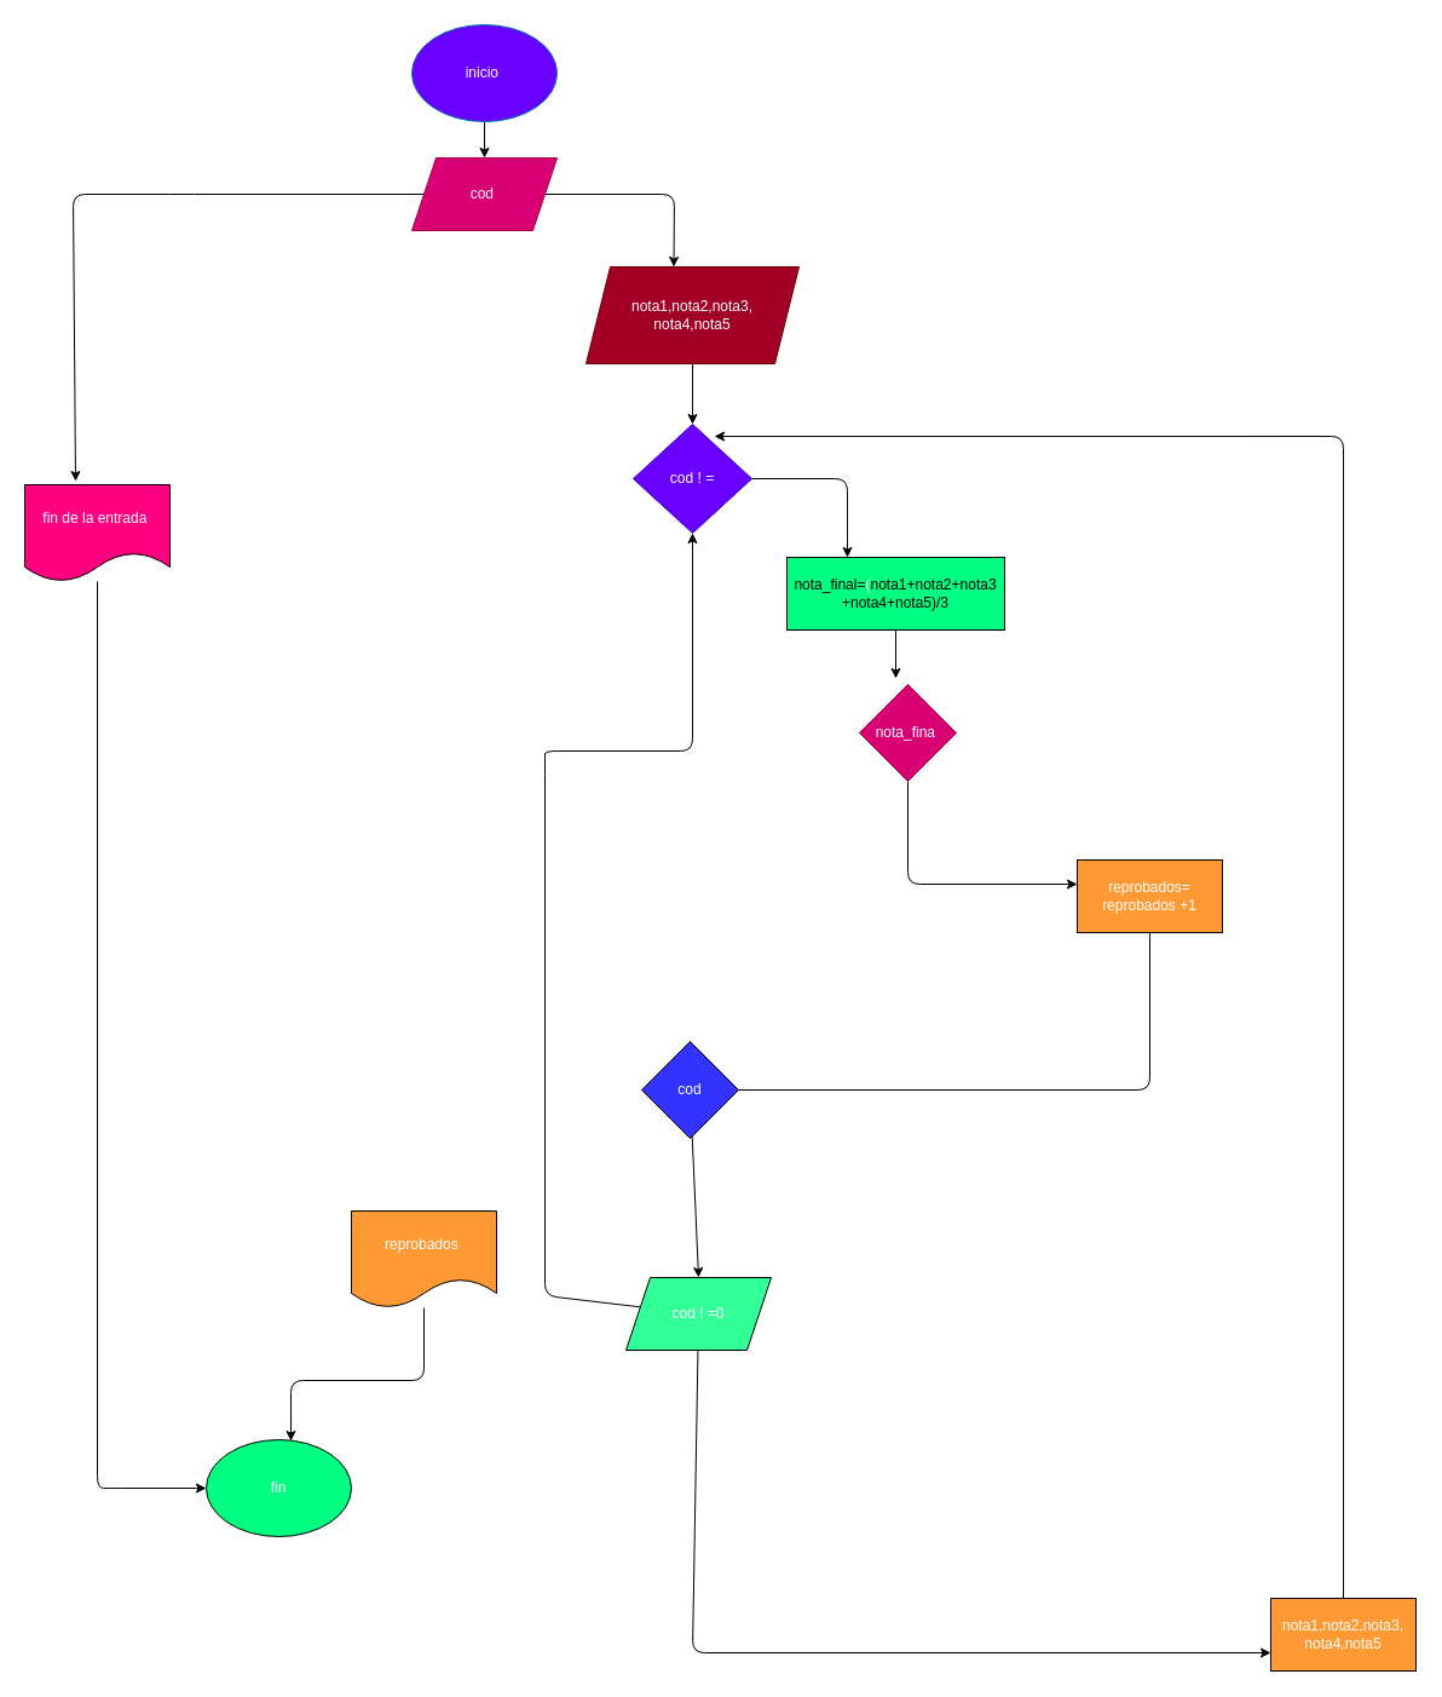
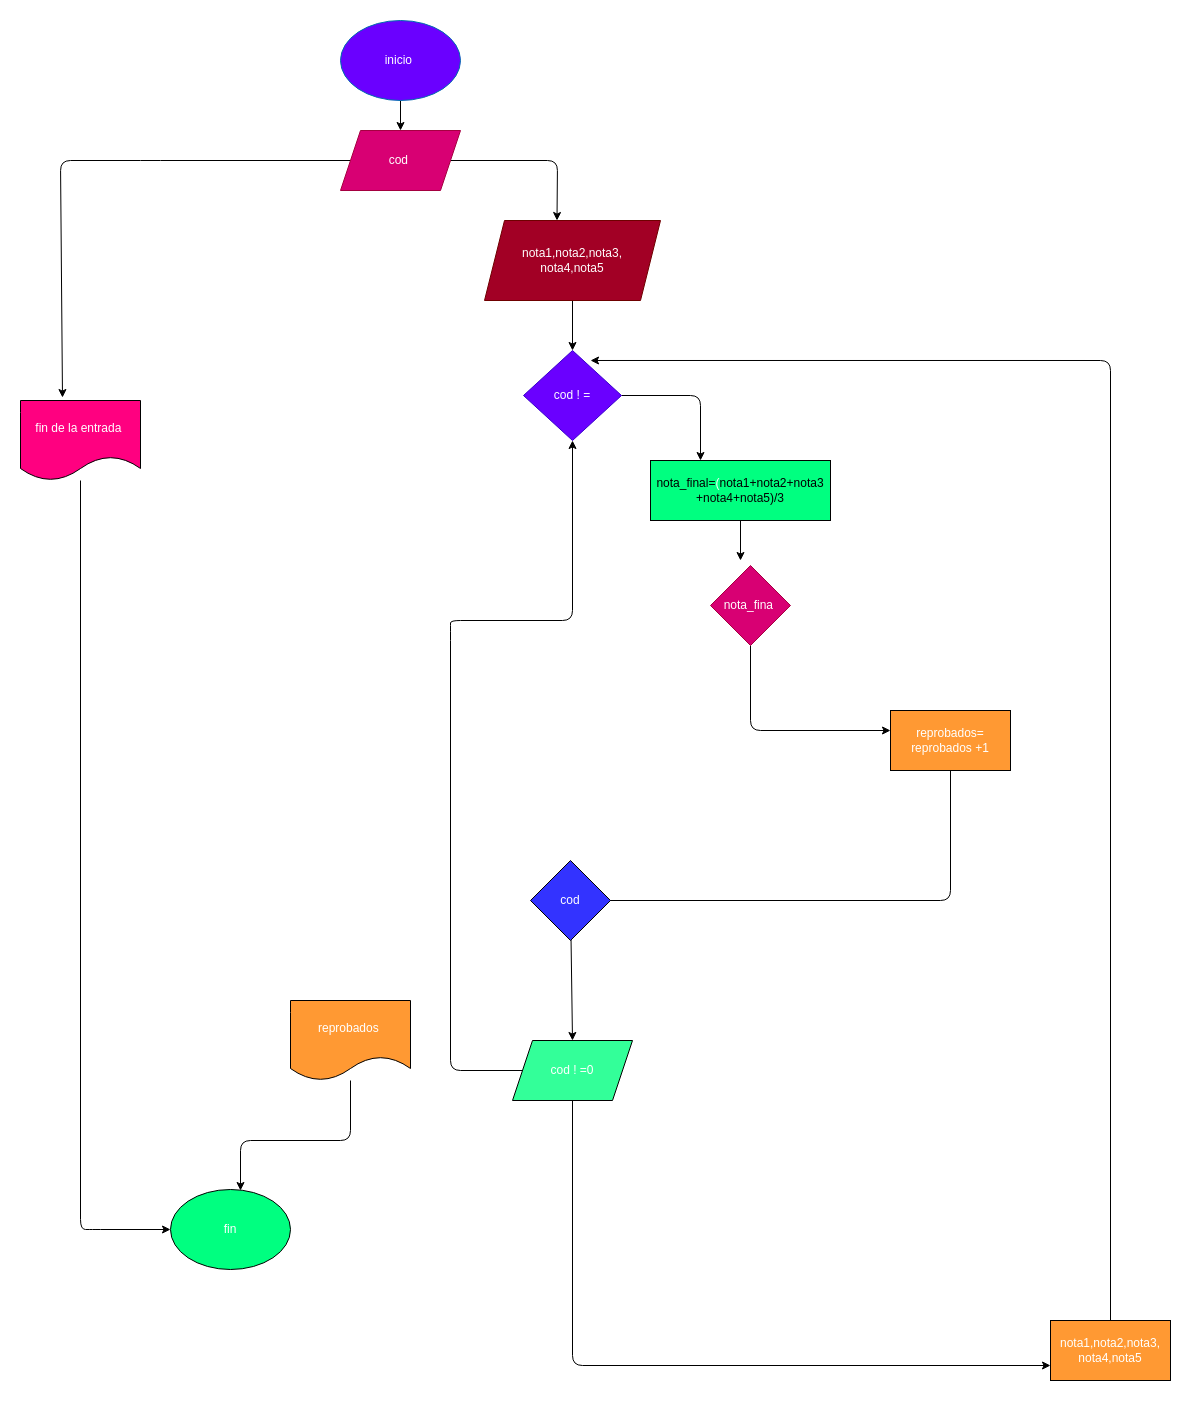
  <mxCell id="0" />
  <mxCell id="1" parent="0" />
  <mxCell id="2" value="" style="edgeStyle=none;html=1;" parent="1" source="3" target="6" edge="1"><mxGeometry relative="1" as="geometry" /></mxCell>
  <mxCell id="3" value="inicio&amp;nbsp;" style="ellipse;whiteSpace=wrap;html=1;fillColor=#6a00ff;fontColor=#ffffff;strokeColor=#006EAF;" parent="1" vertex="1"><mxGeometry x="340" width="120" height="80" as="geometry" y="20" /></mxCell>
  <mxCell id="4" style="edgeStyle=none;html=1;entryX=0.5;entryY=0;entryDx=0;entryDy=0;" edge="1" parent="1" source="6"><mxGeometry relative="1" as="geometry"><mxPoint x="556.5" y="220" as="targetPoint" /><Array as="points"><mxPoint x="557" y="160" /></Array></mxGeometry></mxCell>
  <mxCell id="5" style="edgeStyle=none;html=1;fontColor=#FFFFFF;entryX=0.35;entryY=-0.037;entryDx=0;entryDy=0;entryPerimeter=0;" edge="1" parent="1" source="6" target="25"><mxGeometry relative="1" as="geometry"><mxPoint x="150" y="400" as="targetPoint" /><Array as="points"><mxPoint x="150" y="160" /><mxPoint x="60" y="160" /></Array></mxGeometry></mxCell>
  <mxCell id="6" value="cod&amp;nbsp;&lt;br&gt;" style="shape=parallelogram;perimeter=parallelogramPerimeter;whiteSpace=wrap;html=1;fixedSize=1;fillColor=#d80073;fontColor=#ffffff;strokeColor=#A50040;" parent="1" vertex="1"><mxGeometry x="340" y="130" width="120" height="60" as="geometry" /></mxCell>
  <mxCell id="7" style="edgeStyle=none;html=1;" edge="1" parent="1" source="8"><mxGeometry relative="1" as="geometry"><mxPoint x="572" y="350" as="targetPoint" /></mxGeometry></mxCell>
  <mxCell id="8" value="nota1,nota2,nota3,&lt;br&gt;nota4,nota5" style="shape=parallelogram;perimeter=parallelogramPerimeter;whiteSpace=wrap;html=1;fixedSize=1;fillColor=#a20025;fontColor=#ffffff;strokeColor=#6F0000;" vertex="1" parent="1"><mxGeometry x="484" y="220" width="176" height="80" as="geometry" /></mxCell>
  <mxCell id="9" style="edgeStyle=none;html=1;" edge="1" parent="1" source="10"><mxGeometry relative="1" as="geometry"><mxPoint x="700" y="460" as="targetPoint" /><Array as="points"><mxPoint x="700" y="395" /></Array></mxGeometry></mxCell>
  <mxCell id="10" value="cod ! =" style="rhombus;whiteSpace=wrap;html=1;fillColor=#6a00ff;fontColor=#ffffff;strokeColor=#3700CC;" vertex="1" parent="1"><mxGeometry x="523" y="350" width="98" height="90" as="geometry" /></mxCell>
  <mxCell id="11" style="edgeStyle=none;html=1;fontColor=#FFFFFF;" edge="1" parent="1" source="12"><mxGeometry relative="1" as="geometry"><mxPoint x="740" y="560" as="targetPoint" /></mxGeometry></mxCell>
  <mxCell id="12" value="nota_final=&lt;font color=&quot;#ffffff&quot;&gt;(&lt;/font&gt;nota1+nota2+nota3&lt;br&gt;+nota4+nota5)/3" style="rounded=0;whiteSpace=wrap;html=1;fillColor=#00FF80;" vertex="1" parent="1"><mxGeometry x="650" y="460" width="180" height="60" as="geometry" /></mxCell>
  <mxCell id="13" style="edgeStyle=none;html=1;fontColor=#FFFFFF;" edge="1" parent="1" source="14"><mxGeometry relative="1" as="geometry"><mxPoint x="890" y="730" as="targetPoint" /><Array as="points"><mxPoint x="750" y="730" /></Array></mxGeometry></mxCell>
  <mxCell id="14" value="nota_fina&amp;nbsp;" style="rhombus;whiteSpace=wrap;html=1;fontColor=#ffffff;fillColor=#d80073;strokeColor=#A50040;" vertex="1" parent="1"><mxGeometry x="710" y="565" width="80" height="80" as="geometry" /></mxCell>
  <mxCell id="15" style="edgeStyle=none;html=1;fontColor=#FFFFFF;" edge="1" parent="1" source="16"><mxGeometry relative="1" as="geometry"><mxPoint x="590" y="900" as="targetPoint" /><Array as="points"><mxPoint x="950" y="900" /></Array></mxGeometry></mxCell>
  <mxCell id="16" value="reprobados= reprobados +1" style="rounded=0;whiteSpace=wrap;html=1;fontColor=#FFFFFF;fillColor=#FF9933;" vertex="1" parent="1"><mxGeometry x="890" y="710" width="120" height="60" as="geometry" /></mxCell>
  <mxCell id="17" style="edgeStyle=none;html=1;entryX=0.5;entryY=0;entryDx=0;entryDy=0;fontColor=#FFFFFF;" edge="1" parent="1" source="18" target="21"><mxGeometry relative="1" as="geometry" /></mxCell>
  <mxCell id="18" value="cod" style="rhombus;whiteSpace=wrap;html=1;fontColor=#FFFFFF;fillColor=#3333FF;" vertex="1" parent="1"><mxGeometry x="530" y="860" width="80" height="80" as="geometry" /></mxCell>
  <mxCell id="19" style="edgeStyle=none;html=1;fontColor=#FFFFFF;entryX=0.5;entryY=1;entryDx=0;entryDy=0;" edge="1" parent="1" source="21" target="10"><mxGeometry relative="1" as="geometry"><mxPoint x="610" y="610" as="targetPoint" /><Array as="points"><mxPoint x="450" y="1070" /><mxPoint x="450" y="630" /><mxPoint x="450" y="620" /><mxPoint x="572" y="620" /></Array></mxGeometry></mxCell>
  <mxCell id="20" style="edgeStyle=none;html=1;fontColor=#FFFFFF;entryX=0;entryY=0.75;entryDx=0;entryDy=0;" edge="1" parent="1" source="21" target="23"><mxGeometry relative="1" as="geometry"><mxPoint x="572" y="1420" as="targetPoint" /><Array as="points"><mxPoint x="572" y="1365" /></Array></mxGeometry></mxCell>
- <mxCell id="21" value="cod ! =0" style="shape=parallelogram;perimeter=parallelogramPerimeter;whiteSpace=wrap;html=1;fixedSize=1;fontColor=#FFFFFF;fillColor=#33FF99;" vertex="1" parent="1"><mxGeometry x="517" y="1055" width="120" height="60" as="geometry" /></mxCell>
+ <mxCell id="21" value="cod ! =0" style="shape=parallelogram;perimeter=parallelogramPerimeter;whiteSpace=wrap;html=1;fixedSize=1;fontColor=#FFFFFF;fillColor=#33FF99;" vertex="1" parent="1"><mxGeometry x="512" y="1040" width="120" height="60" as="geometry" /></mxCell>
  <mxCell id="22" style="edgeStyle=none;html=1;fontColor=#FFFFFF;entryX=0.684;entryY=0.111;entryDx=0;entryDy=0;entryPerimeter=0;" edge="1" parent="1" source="23" target="10"><mxGeometry relative="1" as="geometry"><mxPoint x="1110" y="340" as="targetPoint" /><Array as="points"><mxPoint x="1110" y="360" /></Array></mxGeometry></mxCell>
  <mxCell id="23" value="nota1,nota2,nota3,&lt;br&gt;nota4,nota5" style="rounded=0;whiteSpace=wrap;html=1;fontColor=#FFFFFF;fillColor=#FF9933;" vertex="1" parent="1"><mxGeometry x="1050" y="1320" width="120" height="60" as="geometry" /></mxCell>
  <mxCell id="24" style="edgeStyle=none;html=1;fontColor=#FFFFFF;entryX=0;entryY=0.5;entryDx=0;entryDy=0;" edge="1" parent="1" source="25" target="28"><mxGeometry relative="1" as="geometry"><mxPoint x="90" y="1276" as="targetPoint" /><Array as="points"><mxPoint x="80" y="1229" /><mxPoint x="90" y="1229" /></Array></mxGeometry></mxCell>
  <mxCell id="25" value="fin de la entrada&amp;nbsp;" style="shape=document;whiteSpace=wrap;html=1;boundedLbl=1;fontColor=#FFFFFF;fillColor=#FF0080;" vertex="1" parent="1"><mxGeometry x="20" y="400" width="120" height="80" as="geometry" /></mxCell>
  <mxCell id="26" style="edgeStyle=none;html=1;fontColor=#FFFFFF;" edge="1" parent="1" source="27"><mxGeometry relative="1" as="geometry"><mxPoint x="240" y="1190" as="targetPoint" /><Array as="points"><mxPoint x="350" y="1140" /><mxPoint x="240" y="1140" /></Array></mxGeometry></mxCell>
  <mxCell id="27" value="reprobados&amp;nbsp;" style="shape=document;whiteSpace=wrap;html=1;boundedLbl=1;fontColor=#FFFFFF;fillColor=#FF9933;" vertex="1" parent="1"><mxGeometry x="290" y="1000" width="120" height="80" as="geometry" /></mxCell>
  <mxCell id="28" value="fin" style="ellipse;whiteSpace=wrap;html=1;fontColor=#FFFFFF;fillColor=#00FF80;" vertex="1" parent="1"><mxGeometry x="170" y="1189" width="120" height="80" as="geometry" /></mxCell>
  <mxCell id="29" value="Text" style="text;html=1;align=center;verticalAlign=middle;resizable=0;points=[];autosize=1;strokeColor=none;fillColor=none;fontColor=#FFFFFF;" vertex="1" parent="1"><mxGeometry x="920" y="930" width="40" height="20" as="geometry" /></mxCell>
